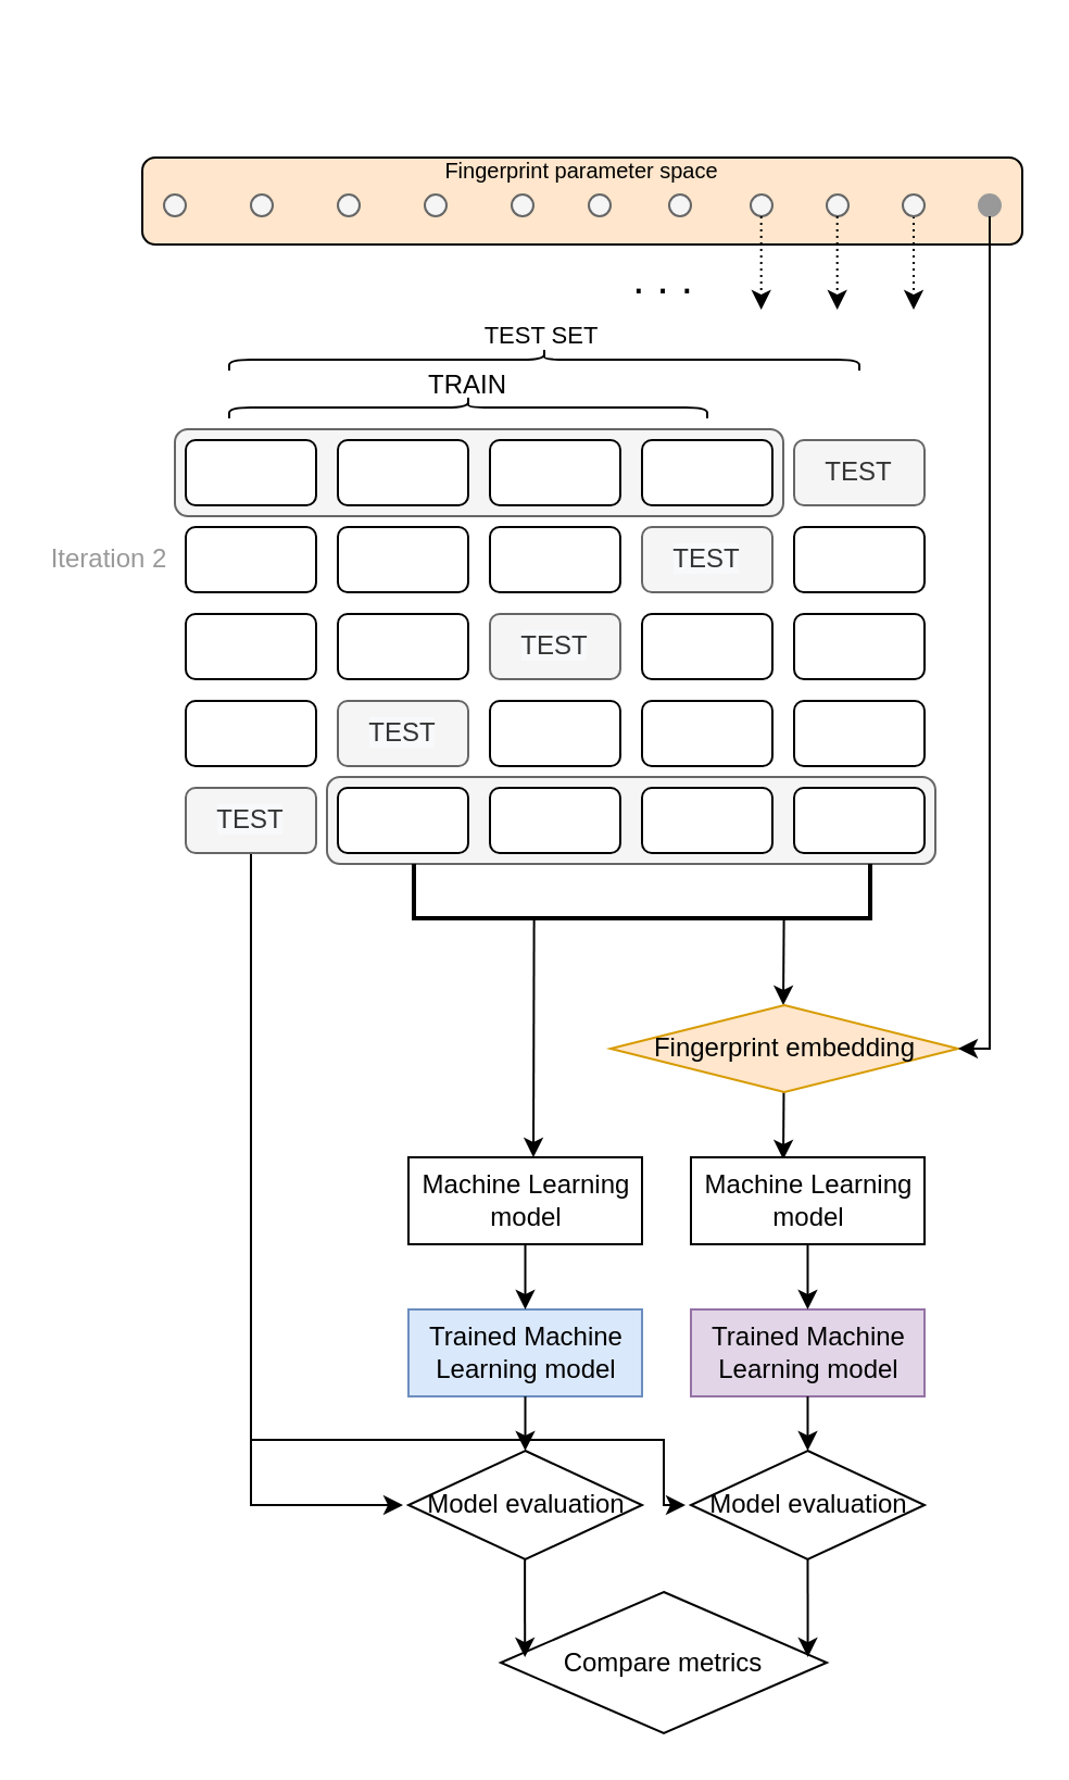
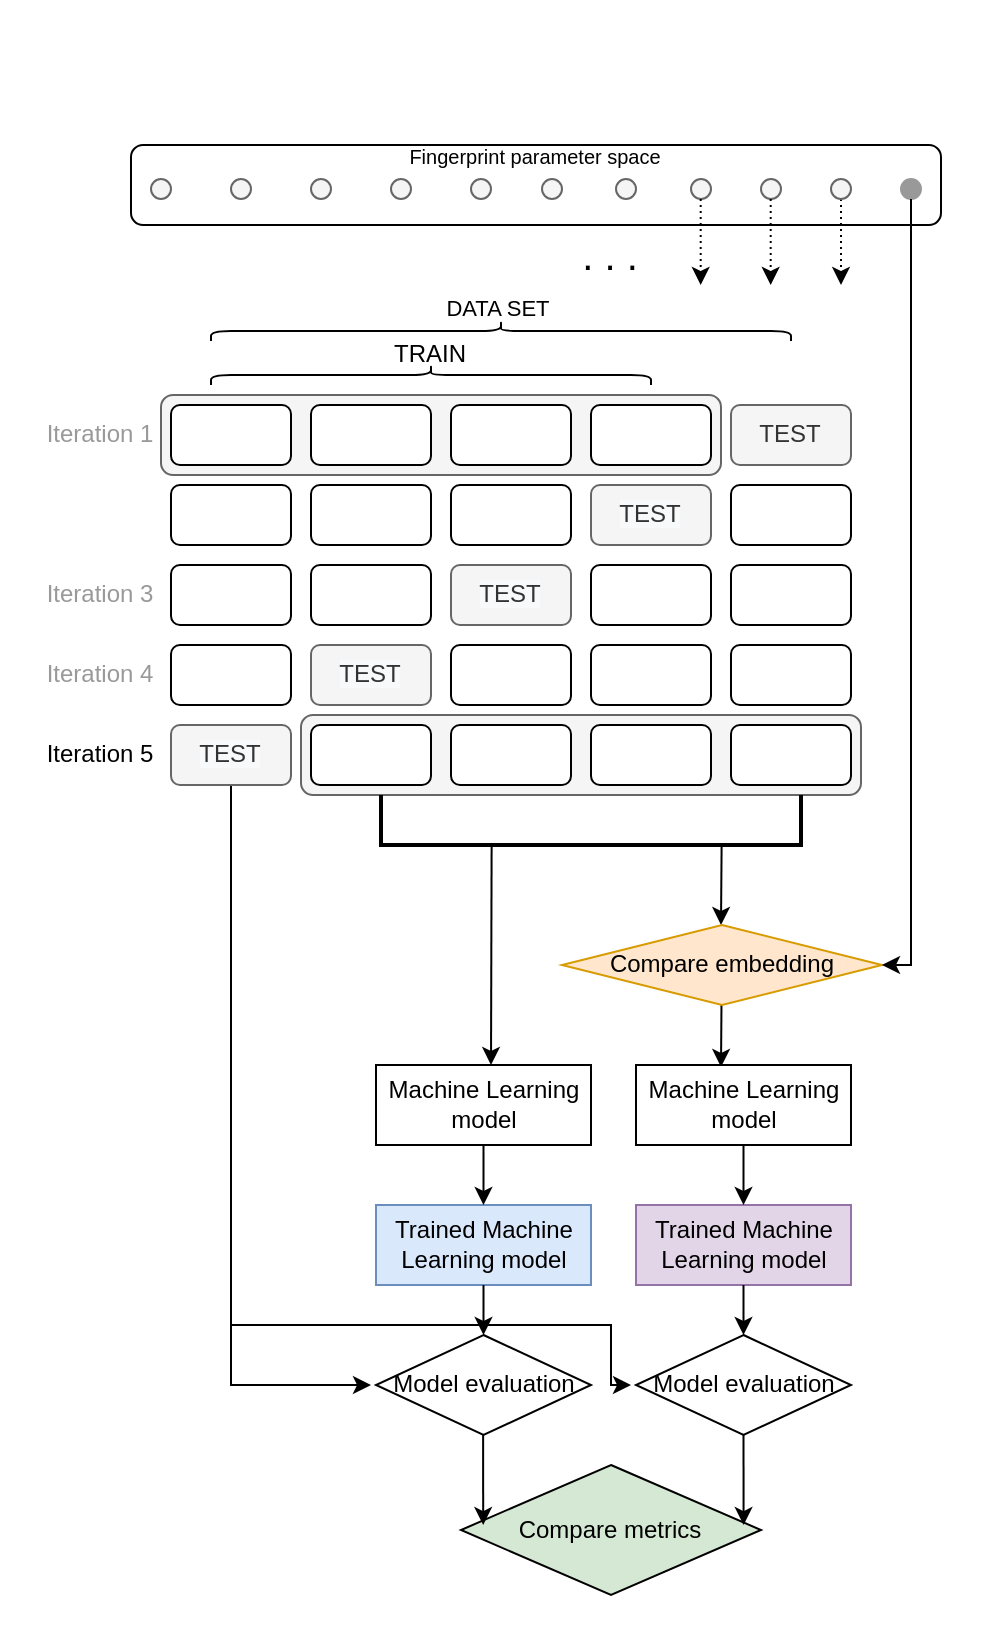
  <mxCell id="0" />
  <mxCell id="1" parent="0" />
  <mxCell id="2" value="" style="rounded=1;whiteSpace=wrap;html=1;fillColor=#f5f5f5;fontColor=#333333;strokeColor=#666666;" vertex="1" parent="1"><mxGeometry x="80" y="197" width="280" height="40" as="geometry" /></mxCell>
  <mxCell id="3" value="" style="rounded=1;whiteSpace=wrap;html=1;fillColor=#f5f5f5;fontColor=#333333;strokeColor=#666666;" vertex="1" parent="1"><mxGeometry x="150" y="357" width="280" height="40" as="geometry" /></mxCell>
  <mxCell id="4" value="" style="rounded=1;whiteSpace=wrap;html=1;" vertex="1" parent="1"><mxGeometry x="85" y="202" width="60" height="30" as="geometry" /></mxCell>
  <mxCell id="5" value="" style="rounded=1;whiteSpace=wrap;html=1;" vertex="1" parent="1"><mxGeometry x="155" y="202" width="60" height="30" as="geometry" /></mxCell>
  <mxCell id="6" value="" style="rounded=1;whiteSpace=wrap;html=1;" vertex="1" parent="1"><mxGeometry x="225" y="202" width="60" height="30" as="geometry" /></mxCell>
  <mxCell id="7" value="" style="rounded=1;whiteSpace=wrap;html=1;" vertex="1" parent="1"><mxGeometry x="295" y="202" width="60" height="30" as="geometry" /></mxCell>
  <mxCell id="8" value="TEST" style="rounded=1;whiteSpace=wrap;html=1;fillColor=#f5f5f5;fontColor=#333333;strokeColor=#666666;" vertex="1" parent="1"><mxGeometry x="365" y="202" width="60" height="30" as="geometry" /></mxCell>
  <mxCell id="9" value="" style="rounded=1;whiteSpace=wrap;html=1;" vertex="1" parent="1"><mxGeometry x="155" y="242" width="60" height="30" as="geometry" /></mxCell>
  <mxCell id="10" value="" style="rounded=1;whiteSpace=wrap;html=1;" vertex="1" parent="1"><mxGeometry x="85" y="242" width="60" height="30" as="geometry" /></mxCell>
  <mxCell id="11" value="" style="rounded=1;whiteSpace=wrap;html=1;" vertex="1" parent="1"><mxGeometry x="225" y="242" width="60" height="30" as="geometry" /></mxCell>
  <mxCell id="12" value="" style="rounded=1;whiteSpace=wrap;html=1;" vertex="1" parent="1"><mxGeometry x="85" y="282" width="60" height="30" as="geometry" /></mxCell>
  <mxCell id="13" value="&#10;&#10;&lt;span style=&quot;color: rgb(51, 51, 51); font-family: helvetica; font-size: 12px; font-style: normal; font-weight: 400; letter-spacing: normal; text-align: center; text-indent: 0px; text-transform: none; word-spacing: 0px; background-color: rgb(248, 249, 250); display: inline; float: none;&quot;&gt;TEST&lt;/span&gt;&#10;&#10;" style="rounded=1;whiteSpace=wrap;html=1;fillColor=#f5f5f5;fontColor=#333333;strokeColor=#666666;" vertex="1" parent="1"><mxGeometry x="295" y="242" width="60" height="30" as="geometry" /></mxCell>
  <mxCell id="14" value="" style="rounded=1;whiteSpace=wrap;html=1;" vertex="1" parent="1"><mxGeometry x="365" y="242" width="60" height="30" as="geometry" /></mxCell>
  <mxCell id="15" value="" style="rounded=1;whiteSpace=wrap;html=1;" vertex="1" parent="1"><mxGeometry x="155" y="282" width="60" height="30" as="geometry" /></mxCell>
  <mxCell id="16" value="&#10;&#10;&lt;span style=&quot;color: rgb(51, 51, 51); font-family: helvetica; font-size: 12px; font-style: normal; font-weight: 400; letter-spacing: normal; text-align: center; text-indent: 0px; text-transform: none; word-spacing: 0px; background-color: rgb(248, 249, 250); display: inline; float: none;&quot;&gt;TEST&lt;/span&gt;&#10;&#10;" style="rounded=1;whiteSpace=wrap;html=1;fillColor=#f5f5f5;fontColor=#333333;strokeColor=#666666;" vertex="1" parent="1"><mxGeometry x="225" y="282" width="60" height="30" as="geometry" /></mxCell>
  <mxCell id="17" value="" style="rounded=1;whiteSpace=wrap;html=1;" vertex="1" parent="1"><mxGeometry x="155" y="362" width="60" height="30" as="geometry" /></mxCell>
  <mxCell id="18" style="edgeStyle=orthogonalEdgeStyle;rounded=0;orthogonalLoop=1;jettySize=auto;html=1;exitX=0.5;exitY=1;exitDx=0;exitDy=0;" edge="1" parent="1" source="19"><mxGeometry relative="1" as="geometry"><mxPoint x="185" y="692" as="targetPoint" /><Array as="points"><mxPoint x="115" y="692" /></Array></mxGeometry></mxCell>
  <mxCell id="19" value="&#10;&#10;&lt;span style=&quot;color: rgb(51, 51, 51); font-family: helvetica; font-size: 12px; font-style: normal; font-weight: 400; letter-spacing: normal; text-align: center; text-indent: 0px; text-transform: none; word-spacing: 0px; background-color: rgb(248, 249, 250); display: inline; float: none;&quot;&gt;TEST&lt;/span&gt;&#10;&#10;" style="rounded=1;whiteSpace=wrap;html=1;fillColor=#f5f5f5;fontColor=#333333;strokeColor=#666666;" vertex="1" parent="1"><mxGeometry x="85" y="362" width="60" height="30" as="geometry" /></mxCell>
  <mxCell id="20" value="" style="rounded=1;whiteSpace=wrap;html=1;" vertex="1" parent="1"><mxGeometry x="225" y="362" width="60" height="30" as="geometry" /></mxCell>
  <mxCell id="21" value="" style="rounded=1;whiteSpace=wrap;html=1;" vertex="1" parent="1"><mxGeometry x="365" y="362" width="60" height="30" as="geometry" /></mxCell>
  <mxCell id="22" value="" style="rounded=1;whiteSpace=wrap;html=1;" vertex="1" parent="1"><mxGeometry x="295" y="362" width="60" height="30" as="geometry" /></mxCell>
  <mxCell id="23" value="" style="rounded=1;whiteSpace=wrap;html=1;" vertex="1" parent="1"><mxGeometry x="295" y="322" width="60" height="30" as="geometry" /></mxCell>
  <mxCell id="24" value="" style="rounded=1;whiteSpace=wrap;html=1;" vertex="1" parent="1"><mxGeometry x="365" y="322" width="60" height="30" as="geometry" /></mxCell>
  <mxCell id="25" value="" style="rounded=1;whiteSpace=wrap;html=1;" vertex="1" parent="1"><mxGeometry x="225" y="322" width="60" height="30" as="geometry" /></mxCell>
  <mxCell id="26" value="&#10;&#10;&lt;span style=&quot;color: rgb(51, 51, 51); font-family: helvetica; font-size: 12px; font-style: normal; font-weight: 400; letter-spacing: normal; text-align: center; text-indent: 0px; text-transform: none; word-spacing: 0px; background-color: rgb(248, 249, 250); display: inline; float: none;&quot;&gt;TEST&lt;/span&gt;&#10;&#10;" style="rounded=1;whiteSpace=wrap;html=1;fillColor=#f5f5f5;fontColor=#333333;strokeColor=#666666;" vertex="1" parent="1"><mxGeometry x="155" y="322" width="60" height="30" as="geometry" /></mxCell>
  <mxCell id="27" value="" style="rounded=1;whiteSpace=wrap;html=1;" vertex="1" parent="1"><mxGeometry x="85" y="322" width="60" height="30" as="geometry" /></mxCell>
  <mxCell id="28" value="" style="rounded=1;whiteSpace=wrap;html=1;" vertex="1" parent="1"><mxGeometry x="365" y="282" width="60" height="30" as="geometry" /></mxCell>
  <mxCell id="29" value="" style="rounded=1;whiteSpace=wrap;html=1;" vertex="1" parent="1"><mxGeometry x="295" y="282" width="60" height="30" as="geometry" /></mxCell>
  <mxCell id="30" value="TRAIN" style="text;html=1;strokeColor=none;fillColor=none;align=center;verticalAlign=middle;whiteSpace=wrap;rounded=0;" vertex="1" parent="1"><mxGeometry x="185" width="60" height="30" as="geometry" y="162" /></mxCell>
  <mxCell id="31" value="" style="strokeWidth=2;html=1;shape=mxgraph.flowchart.annotation_1;align=left;pointerEvents=1;rotation=-90;" vertex="1" parent="1"><mxGeometry x="282.5" y="304.5" width="25" height="210" as="geometry" /></mxCell>
  <mxCell id="32" value="" style="endArrow=classic;html=1;rounded=0;exitX=0.013;exitY=0.811;exitDx=0;exitDy=0;exitPerimeter=0;" edge="1" parent="1" source="31"><mxGeometry width="50" height="50" relative="1" as="geometry"><mxPoint x="305" y="442" as="sourcePoint" /><mxPoint x="360" y="462" as="targetPoint" /></mxGeometry></mxCell>
  <mxCell id="33" value="" style="endArrow=classic;html=1;rounded=0;exitX=0.013;exitY=0.811;exitDx=0;exitDy=0;exitPerimeter=0;" edge="1" parent="1"><mxGeometry width="50" height="50" relative="1" as="geometry"><mxPoint x="245.31" y="422.005" as="sourcePoint" /><mxPoint x="245" y="532" as="targetPoint" /></mxGeometry></mxCell>
  <mxCell id="34" value="" style="endArrow=classic;html=1;rounded=0;exitX=0.013;exitY=0.811;exitDx=0;exitDy=0;exitPerimeter=0;" edge="1" parent="1"><mxGeometry width="50" height="50" relative="1" as="geometry"><mxPoint x="360.31" y="492.675" as="sourcePoint" /><mxPoint x="360" y="533" as="targetPoint" /></mxGeometry></mxCell>
- <mxCell id="35" value="Fingerprint embedding" style="rhombus;whiteSpace=wrap;html=1;fillColor=#ffe6cc;strokeColor=#d79b00;" vertex="1" parent="1"><mxGeometry x="280.5" y="462" width="160" height="40" as="geometry" /></mxCell>
+ <mxCell id="35" value="Compare embedding" style="rhombus;whiteSpace=wrap;html=1;fillColor=#ffe6cc;strokeColor=#d79b00;" vertex="1" parent="1"><mxGeometry x="280.5" y="462" width="160" height="40" as="geometry" /></mxCell>
  <mxCell id="36" value="Machine Learning model" style="rounded=0;whiteSpace=wrap;html=1;" vertex="1" parent="1"><mxGeometry x="187.5" y="532" width="107.5" height="40" as="geometry" /></mxCell>
  <mxCell id="37" value="Machine Learning model" style="rounded=0;whiteSpace=wrap;html=1;" vertex="1" parent="1"><mxGeometry x="317.5" y="532" width="107.5" height="40" as="geometry" /></mxCell>
  <mxCell id="38" value="Trained Machine Learning model" style="rounded=0;whiteSpace=wrap;html=1;fillColor=#dae8fc;strokeColor=#6c8ebf;" vertex="1" parent="1"><mxGeometry x="187.5" y="602" width="107.5" height="40" as="geometry" /></mxCell>
  <mxCell id="39" value="Trained Machine Learning model" style="rounded=0;whiteSpace=wrap;html=1;fillColor=#e1d5e7;strokeColor=#9673a6;" vertex="1" parent="1"><mxGeometry x="317.5" y="602" width="107.5" height="40" as="geometry" /></mxCell>
  <mxCell id="40" value="Model evaluation" style="rhombus;whiteSpace=wrap;html=1;" vertex="1" parent="1"><mxGeometry x="317.5" y="667" width="107.5" height="50" as="geometry" /></mxCell>
  <mxCell id="41" value="Model evaluation" style="rhombus;whiteSpace=wrap;html=1;" vertex="1" parent="1"><mxGeometry x="187.5" y="667" width="107.5" height="50" as="geometry" /></mxCell>
  <mxCell id="42" value="" style="endArrow=classic;html=1;rounded=0;" edge="1" parent="1"><mxGeometry width="50" height="50" relative="1" as="geometry"><mxPoint x="115" y="662" as="sourcePoint" /><mxPoint x="315" y="692" as="targetPoint" /><Array as="points"><mxPoint x="225" y="662" /><mxPoint x="305" y="662" /><mxPoint x="305" y="692" /></Array></mxGeometry></mxCell>
  <mxCell id="43" value="" style="endArrow=classic;html=1;rounded=0;exitX=0.5;exitY=1;exitDx=0;exitDy=0;entryX=0.5;entryY=0;entryDx=0;entryDy=0;" edge="1" parent="1" source="38" target="41"><mxGeometry width="50" height="50" relative="1" as="geometry"><mxPoint x="115" y="602" as="sourcePoint" /><mxPoint x="165" y="552" as="targetPoint" /></mxGeometry></mxCell>
  <mxCell id="44" value="" style="endArrow=classic;html=1;rounded=0;exitX=0.5;exitY=1;exitDx=0;exitDy=0;" edge="1" parent="1" source="39" target="40"><mxGeometry width="50" height="50" relative="1" as="geometry"><mxPoint x="251.25" y="652" as="sourcePoint" /><mxPoint x="251.25" y="677" as="targetPoint" /></mxGeometry></mxCell>
- <mxCell id="46" value="&lt;font color=&quot;#999999&quot;&gt;Iteration 2&lt;/font&gt;" style="text;html=1;strokeColor=none;fillColor=none;align=center;verticalAlign=middle;whiteSpace=wrap;rounded=0;" vertex="1" parent="1"><mxGeometry x="20" y="242" width="60" height="30" as="geometry" /></mxCell>
- <mxCell id="50" value="&lt;font color=&quot;#000000&quot;&gt;Compare metrics&lt;/font&gt;" style="rhombus;whiteSpace=wrap;html=1;fontColor=#999999;" vertex="1" parent="1"><mxGeometry x="230" y="732" width="150" height="65" as="geometry" /></mxCell>
+ <mxCell id="45" value="&lt;font color=&quot;#999999&quot;&gt;Iteration 1&lt;/font&gt;" style="text;html=1;strokeColor=none;fillColor=none;align=center;verticalAlign=middle;whiteSpace=wrap;rounded=0;" vertex="1" parent="1"><mxGeometry x="20" y="202" width="60" height="30" as="geometry" /></mxCell>
+ <mxCell id="47" value="&lt;font color=&quot;#999999&quot;&gt;Iteration 3&lt;/font&gt;" style="text;html=1;strokeColor=none;fillColor=none;align=center;verticalAlign=middle;whiteSpace=wrap;rounded=0;" vertex="1" parent="1"><mxGeometry x="20" y="282" width="60" height="30" as="geometry" /></mxCell>
+ <mxCell id="48" value="&lt;font color=&quot;#999999&quot;&gt;Iteration 4&lt;/font&gt;" style="text;html=1;strokeColor=none;fillColor=none;align=center;verticalAlign=middle;whiteSpace=wrap;rounded=0;" vertex="1" parent="1"><mxGeometry x="20" y="322" width="60" height="30" as="geometry" /></mxCell>
+ <mxCell id="49" value="Iteration 5" style="text;html=1;strokeColor=none;fillColor=none;align=center;verticalAlign=middle;whiteSpace=wrap;rounded=0;" vertex="1" parent="1"><mxGeometry x="20" y="362" width="60" height="30" as="geometry" /></mxCell>
+ <mxCell id="50" value="&lt;font color=&quot;#000000&quot;&gt;Compare metrics&lt;/font&gt;" style="rhombus;whiteSpace=wrap;html=1;fontColor=#999999;fillColor=#d5e8d4;" vertex="1" parent="1"><mxGeometry x="230" y="732" width="150" height="65" as="geometry" /></mxCell>
  <mxCell id="51" value="" style="endArrow=classic;html=1;rounded=0;fontColor=#000000;exitX=0.5;exitY=1;exitDx=0;exitDy=0;entryX=0.942;entryY=0.462;entryDx=0;entryDy=0;entryPerimeter=0;" edge="1" parent="1" source="40" target="50"><mxGeometry width="50" height="50" relative="1" as="geometry"><mxPoint x="305" y="772" as="sourcePoint" /><mxPoint x="355" y="722" as="targetPoint" /></mxGeometry></mxCell>
  <mxCell id="52" value="" style="endArrow=classic;html=1;rounded=0;fontColor=#000000;exitX=0.5;exitY=1;exitDx=0;exitDy=0;entryX=0.942;entryY=0.462;entryDx=0;entryDy=0;entryPerimeter=0;" edge="1" parent="1"><mxGeometry width="50" height="50" relative="1" as="geometry"><mxPoint x="241.05" y="717" as="sourcePoint" /><mxPoint x="241.1" y="762.03" as="targetPoint" /></mxGeometry></mxCell>
  <mxCell id="53" value="" style="endArrow=classic;html=1;rounded=0;fontColor=#000000;exitX=0.5;exitY=1;exitDx=0;exitDy=0;entryX=0.5;entryY=0;entryDx=0;entryDy=0;" edge="1" parent="1" source="36" target="38"><mxGeometry width="50" height="50" relative="1" as="geometry"><mxPoint x="75" y="772" as="sourcePoint" /><mxPoint x="125" y="722" as="targetPoint" /></mxGeometry></mxCell>
  <mxCell id="54" value="" style="endArrow=classic;html=1;rounded=0;fontColor=#000000;exitX=0.5;exitY=1;exitDx=0;exitDy=0;entryX=0.5;entryY=0;entryDx=0;entryDy=0;" edge="1" parent="1" source="37" target="39"><mxGeometry width="50" height="50" relative="1" as="geometry"><mxPoint x="251.25" y="582" as="sourcePoint" /><mxPoint x="251.25" y="612" as="targetPoint" /></mxGeometry></mxCell>
- <mxCell id="55" value="&lt;font style=&quot;font-size: 10px&quot;&gt;Fingerprint parameter space&lt;br&gt;&lt;br&gt;&lt;br&gt;&lt;/font&gt;" style="rounded=1;whiteSpace=wrap;html=1;fontColor=#000000;fillColor=#ffe6cc;" vertex="1" parent="1"><mxGeometry x="65" y="72" width="405" height="40" as="geometry" /></mxCell>
+ <mxCell id="55" value="&lt;font style=&quot;font-size: 10px&quot;&gt;Fingerprint parameter space&lt;br&gt;&lt;br&gt;&lt;br&gt;&lt;/font&gt;" style="rounded=1;whiteSpace=wrap;html=1;fontColor=#000000;" vertex="1" parent="1"><mxGeometry x="65" y="72" width="405" height="40" as="geometry" /></mxCell>
  <mxCell id="56" value="" style="ellipse;whiteSpace=wrap;html=1;aspect=fixed;fontColor=#000000;strokeColor=#999999;fillColor=#999999;" vertex="1" parent="1"><mxGeometry x="450" y="89" width="10" height="10" as="geometry" /></mxCell>
  <mxCell id="57" value="" style="endArrow=classic;html=1;rounded=0;fontColor=#000000;exitX=0.5;exitY=1;exitDx=0;exitDy=0;entryX=1;entryY=0.5;entryDx=0;entryDy=0;" edge="1" parent="1" source="56" target="35"><mxGeometry width="50" height="50" relative="1" as="geometry"><mxPoint x="605" y="232" as="sourcePoint" /><mxPoint x="470" y="492" as="targetPoint" /><Array as="points"><mxPoint x="455" y="482" /></Array></mxGeometry></mxCell>
  <mxCell id="58" value="" style="ellipse;whiteSpace=wrap;html=1;aspect=fixed;fontColor=#333333;fillColor=#f5f5f5;strokeColor=#666666;" vertex="1" parent="1"><mxGeometry x="345" y="89" width="10" height="10" as="geometry" /></mxCell>
  <mxCell id="59" value="" style="ellipse;whiteSpace=wrap;html=1;aspect=fixed;fontColor=#333333;fillColor=#f5f5f5;strokeColor=#666666;" vertex="1" parent="1"><mxGeometry x="380" y="89" width="10" height="10" as="geometry" /></mxCell>
  <mxCell id="60" style="edgeStyle=orthogonalEdgeStyle;rounded=0;orthogonalLoop=1;jettySize=auto;html=1;exitX=0.5;exitY=1;exitDx=0;exitDy=0;fontColor=#000000;dashed=1;dashPattern=1 2;" edge="1" parent="1" source="61"><mxGeometry relative="1" as="geometry"><mxPoint x="420" y="142" as="targetPoint" /></mxGeometry></mxCell>
  <mxCell id="61" value="" style="ellipse;whiteSpace=wrap;html=1;aspect=fixed;fontColor=#333333;fillColor=#f5f5f5;strokeColor=#666666;" vertex="1" parent="1"><mxGeometry x="415" y="89" width="10" height="10" as="geometry" /></mxCell>
  <mxCell id="62" value="" style="shape=curlyBracket;whiteSpace=wrap;html=1;rounded=1;flipH=1;fontColor=#000000;rotation=-90;" vertex="1" parent="1"><mxGeometry x="210" y="77" width="10" height="220" as="geometry" /></mxCell>
  <mxCell id="63" value="&lt;font style=&quot;font-size: 20px&quot;&gt;. . .&lt;/font&gt;" style="text;html=1;strokeColor=none;fillColor=none;align=center;verticalAlign=middle;whiteSpace=wrap;rounded=0;fontColor=#000000;" vertex="1" parent="1"><mxGeometry x="275" y="112" width="60" height="30" as="geometry" /></mxCell>
  <mxCell id="64" value="" style="ellipse;whiteSpace=wrap;html=1;aspect=fixed;fontColor=#333333;fillColor=#f5f5f5;strokeColor=#666666;" vertex="1" parent="1"><mxGeometry x="307.5" y="89" width="10" height="10" as="geometry" /></mxCell>
  <mxCell id="65" value="" style="ellipse;whiteSpace=wrap;html=1;aspect=fixed;fontColor=#333333;fillColor=#f5f5f5;strokeColor=#666666;" vertex="1" parent="1"><mxGeometry x="270.5" y="89" width="10" height="10" as="geometry" /></mxCell>
  <mxCell id="66" value="" style="ellipse;whiteSpace=wrap;html=1;aspect=fixed;fontColor=#333333;fillColor=#f5f5f5;strokeColor=#666666;" vertex="1" parent="1"><mxGeometry x="235" y="89" width="10" height="10" as="geometry" /></mxCell>
  <mxCell id="67" value="" style="ellipse;whiteSpace=wrap;html=1;aspect=fixed;fontColor=#333333;fillColor=#f5f5f5;strokeColor=#666666;" vertex="1" parent="1"><mxGeometry x="195" y="89" width="10" height="10" as="geometry" /></mxCell>
  <mxCell id="68" value="" style="ellipse;whiteSpace=wrap;html=1;aspect=fixed;fontColor=#333333;fillColor=#f5f5f5;strokeColor=#666666;" vertex="1" parent="1"><mxGeometry x="155" y="89" width="10" height="10" as="geometry" /></mxCell>
  <mxCell id="69" value="" style="ellipse;whiteSpace=wrap;html=1;aspect=fixed;fontColor=#333333;fillColor=#f5f5f5;strokeColor=#666666;" vertex="1" parent="1"><mxGeometry x="115" y="89" width="10" height="10" as="geometry" /></mxCell>
  <mxCell id="70" value="" style="ellipse;whiteSpace=wrap;html=1;aspect=fixed;fontColor=#333333;fillColor=#f5f5f5;strokeColor=#666666;" vertex="1" parent="1"><mxGeometry x="75" y="89" width="10" height="10" as="geometry" /></mxCell>
  <mxCell id="71" style="edgeStyle=orthogonalEdgeStyle;rounded=0;orthogonalLoop=1;jettySize=auto;html=1;exitX=0.5;exitY=1;exitDx=0;exitDy=0;fontColor=#000000;dashed=1;dashPattern=1 2;" edge="1" parent="1"><mxGeometry relative="1" as="geometry"><mxPoint x="384.84" y="142" as="targetPoint" /><mxPoint x="384.84" y="99" as="sourcePoint" /></mxGeometry></mxCell>
  <mxCell id="72" style="edgeStyle=orthogonalEdgeStyle;rounded=0;orthogonalLoop=1;jettySize=auto;html=1;exitX=0.5;exitY=1;exitDx=0;exitDy=0;fontColor=#000000;dashed=1;dashPattern=1 2;" edge="1" parent="1"><mxGeometry relative="1" as="geometry"><mxPoint x="349.84" y="142" as="targetPoint" /><mxPoint x="349.84" y="99" as="sourcePoint" /></mxGeometry></mxCell>
  <mxCell id="73" value="" style="shape=curlyBracket;whiteSpace=wrap;html=1;rounded=1;flipH=1;fontColor=#000000;rotation=-90;" vertex="1" parent="1"><mxGeometry x="245" y="20" width="10" height="290" as="geometry" /></mxCell>
- <mxCell id="74" value="TEST SET" style="text;html=1;strokeColor=none;fillColor=none;align=center;verticalAlign=middle;whiteSpace=wrap;rounded=0;fontSize=11;fontColor=#000000;" vertex="1" parent="1"><mxGeometry x="218.5" y="139" width="60" height="30" as="geometry" /></mxCell>
+ <mxCell id="74" value="DATA SET" style="text;html=1;strokeColor=none;fillColor=none;align=center;verticalAlign=middle;whiteSpace=wrap;rounded=0;fontSize=11;fontColor=#000000;" vertex="1" parent="1"><mxGeometry x="218.5" y="139" width="60" height="30" as="geometry" /></mxCell>
